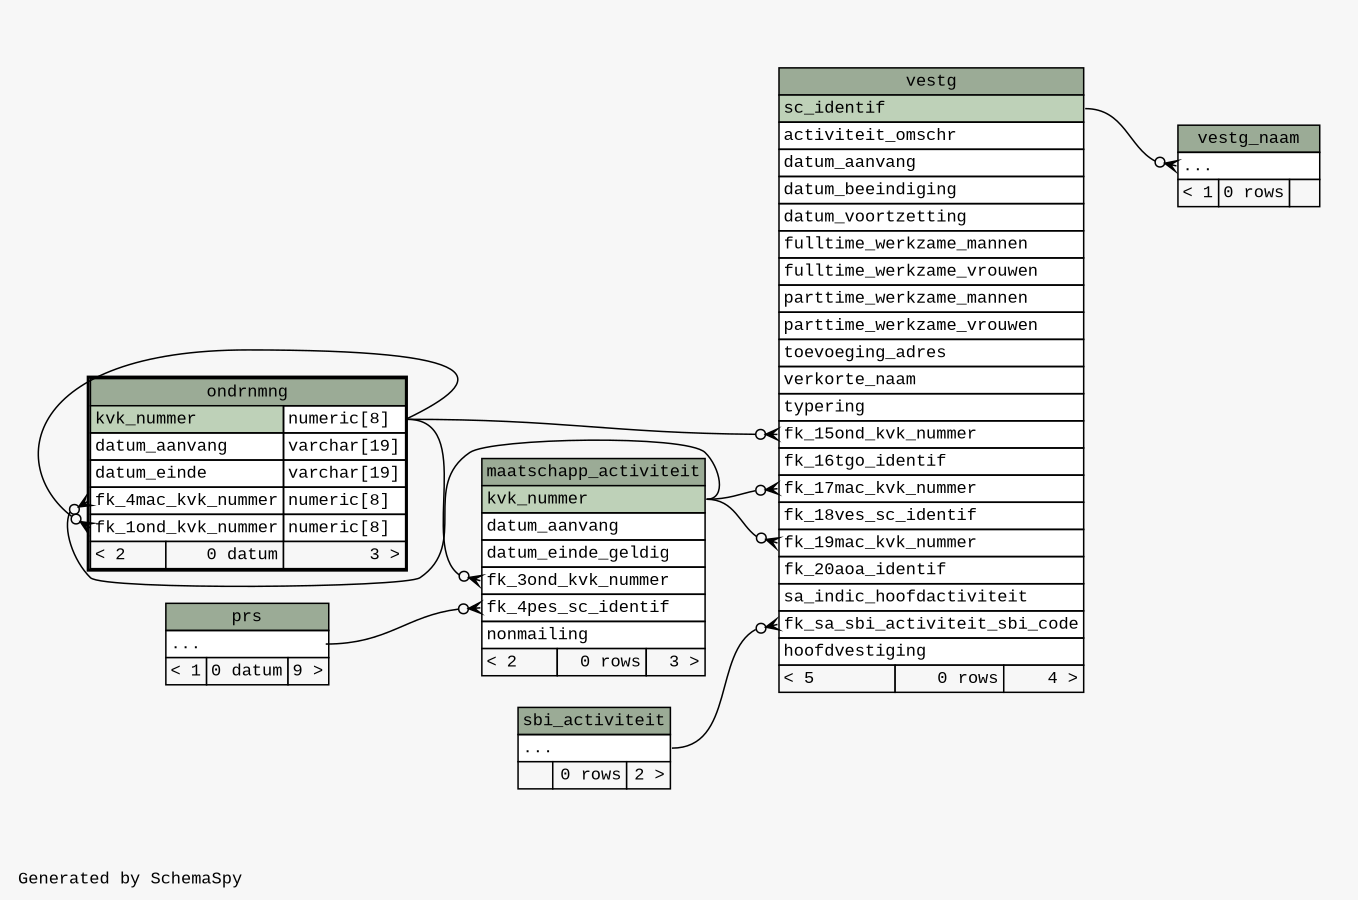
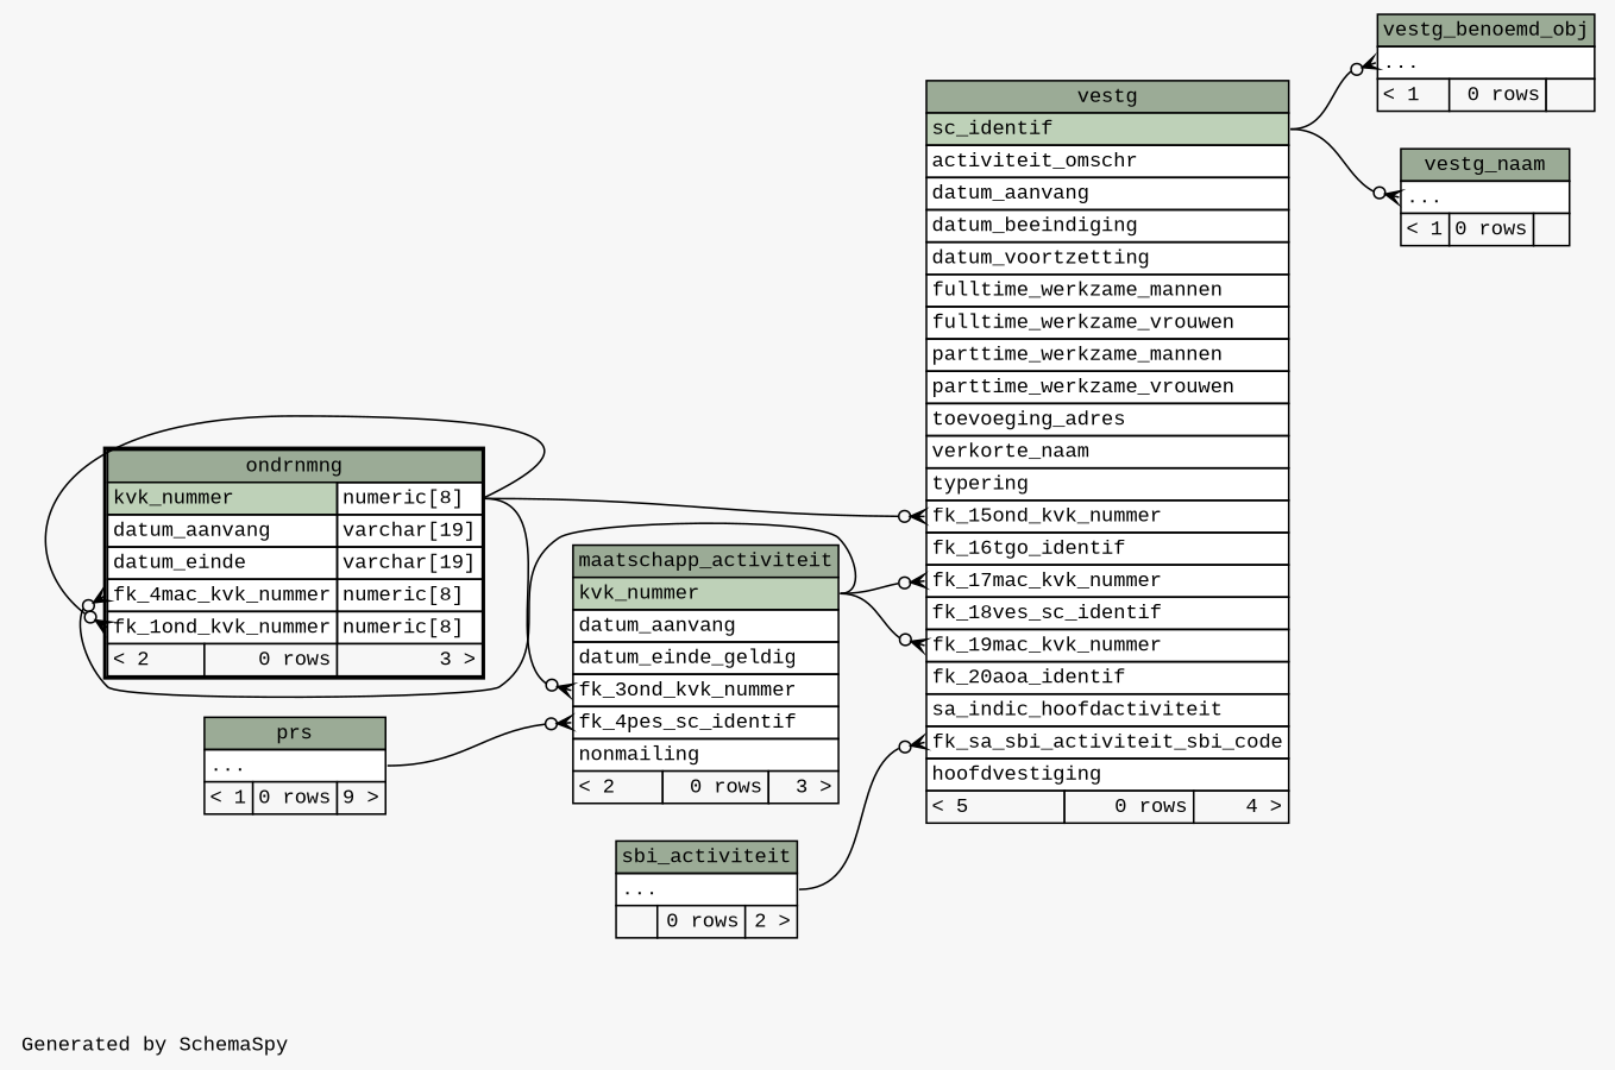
  digraph {
    bgcolor="#f7f7f7"
    fontname="Liberation Mono"
    fontsize=11
    label="\nGenerated by SchemaSpy"
    labeljust=l
    nodesep=0.18
    rankdir=RL
    ranksep=0.46
    node [fontname="Liberation Mono" fontsize=11 shape=plaintext]
    edge [arrowhead=none arrowsize=0.8 arrowtail=crowodot dir=back fontname="Liberation Mono" headport="kvk_nummer.type:e" tailport="elipses:w"]
    n1 [label=<     <TABLE BORDER="0" CELLBORDER="1" CELLSPACING="0" BGCOLOR="#ffffff">       <TR><TD COLSPAN="3" BGCOLOR="#9bab96" ALIGN="CENTER">maatschapp_activiteit</TD></TR>       <TR><TD PORT="kvk_nummer" COLSPAN="3" BGCOLOR="#bed1b8" ALIGN="LEFT">kvk_nummer</TD></TR>       <TR><TD PORT="datum_aanvang" COLSPAN="3" ALIGN="LEFT">datum_aanvang</TD></TR>       <TR><TD PORT="datum_einde_geldig" COLSPAN="3" ALIGN="LEFT">datum_einde_geldig</TD></TR>       <TR><TD PORT="fk_3ond_kvk_nummer" COLSPAN="3" ALIGN="LEFT">fk_3ond_kvk_nummer</TD></TR>       <TR><TD PORT="fk_4pes_sc_identif" COLSPAN="3" ALIGN="LEFT">fk_4pes_sc_identif</TD></TR>       <TR><TD PORT="nonmailing" COLSPAN="3" ALIGN="LEFT">nonmailing</TD></TR>       <TR><TD ALIGN="LEFT" BGCOLOR="#f7f7f7">&lt; 2</TD><TD ALIGN="RIGHT" BGCOLOR="#f7f7f7">0 rows</TD><TD ALIGN="RIGHT" BGCOLOR="#f7f7f7">3 &gt;</TD></TR>     </TABLE>>]
-   n2 [label=<     <TABLE BORDER="2" CELLBORDER="1" CELLSPACING="0" BGCOLOR="#ffffff">       <TR><TD COLSPAN="3" BGCOLOR="#9bab96" ALIGN="CENTER">ondrnmng</TD></TR>       <TR><TD PORT="kvk_nummer" COLSPAN="2" BGCOLOR="#bed1b8" ALIGN="LEFT">kvk_nummer</TD><TD PORT="kvk_nummer.type" ALIGN="LEFT">numeric[8]</TD></TR>       <TR><TD PORT="datum_aanvang" COLSPAN="2" ALIGN="LEFT">datum_aanvang</TD><TD PORT="datum_aanvang.type" ALIGN="LEFT">varchar[19]</TD></TR>       <TR><TD PORT="datum_einde" COLSPAN="2" ALIGN="LEFT">datum_einde</TD><TD PORT="datum_einde.type" ALIGN="LEFT">varchar[19]</TD></TR>       <TR><TD PORT="fk_4mac_kvk_nummer" COLSPAN="2" ALIGN="LEFT">fk_4mac_kvk_nummer</TD><TD PORT="fk_4mac_kvk_nummer.type" ALIGN="LEFT">numeric[8]</TD></TR>       <TR><TD PORT="fk_1ond_kvk_nummer" COLSPAN="2" ALIGN="LEFT">fk_1ond_kvk_nummer</TD><TD PORT="fk_1ond_kvk_nummer.type" ALIGN="LEFT">numeric[8]</TD></TR>       <TR><TD ALIGN="LEFT" BGCOLOR="#f7f7f7">&lt; 2</TD><TD ALIGN="RIGHT" BGCOLOR="#f7f7f7">0 datum</TD><TD ALIGN="RIGHT" BGCOLOR="#f7f7f7">3 &gt;</TD></TR>     </TABLE>>]
-   n3 [label=<     <TABLE BORDER="0" CELLBORDER="1" CELLSPACING="0" BGCOLOR="#ffffff">       <TR><TD COLSPAN="3" BGCOLOR="#9bab96" ALIGN="CENTER">prs</TD></TR>       <TR><TD PORT="elipses" COLSPAN="3" ALIGN="LEFT">...</TD></TR>       <TR><TD ALIGN="LEFT" BGCOLOR="#f7f7f7">&lt; 1</TD><TD ALIGN="RIGHT" BGCOLOR="#f7f7f7">0 datum</TD><TD ALIGN="RIGHT" BGCOLOR="#f7f7f7">9 &gt;</TD></TR>     </TABLE>>]
+   n2 [label=<     <TABLE BORDER="2" CELLBORDER="1" CELLSPACING="0" BGCOLOR="#ffffff">       <TR><TD COLSPAN="3" BGCOLOR="#9bab96" ALIGN="CENTER">ondrnmng</TD></TR>       <TR><TD PORT="kvk_nummer" COLSPAN="2" BGCOLOR="#bed1b8" ALIGN="LEFT">kvk_nummer</TD><TD PORT="kvk_nummer.type" ALIGN="LEFT">numeric[8]</TD></TR>       <TR><TD PORT="datum_aanvang" COLSPAN="2" ALIGN="LEFT">datum_aanvang</TD><TD PORT="datum_aanvang.type" ALIGN="LEFT">varchar[19]</TD></TR>       <TR><TD PORT="datum_einde" COLSPAN="2" ALIGN="LEFT">datum_einde</TD><TD PORT="datum_einde.type" ALIGN="LEFT">varchar[19]</TD></TR>       <TR><TD PORT="fk_4mac_kvk_nummer" COLSPAN="2" ALIGN="LEFT">fk_4mac_kvk_nummer</TD><TD PORT="fk_4mac_kvk_nummer.type" ALIGN="LEFT">numeric[8]</TD></TR>       <TR><TD PORT="fk_1ond_kvk_nummer" COLSPAN="2" ALIGN="LEFT">fk_1ond_kvk_nummer</TD><TD PORT="fk_1ond_kvk_nummer.type" ALIGN="LEFT">numeric[8]</TD></TR>       <TR><TD ALIGN="LEFT" BGCOLOR="#f7f7f7">&lt; 2</TD><TD ALIGN="RIGHT" BGCOLOR="#f7f7f7">0 rows</TD><TD ALIGN="RIGHT" BGCOLOR="#f7f7f7">3 &gt;</TD></TR>     </TABLE>>]
+   n3 [label=<     <TABLE BORDER="0" CELLBORDER="1" CELLSPACING="0" BGCOLOR="#ffffff">       <TR><TD COLSPAN="3" BGCOLOR="#9bab96" ALIGN="CENTER">prs</TD></TR>       <TR><TD PORT="elipses" COLSPAN="3" ALIGN="LEFT">...</TD></TR>       <TR><TD ALIGN="LEFT" BGCOLOR="#f7f7f7">&lt; 1</TD><TD ALIGN="RIGHT" BGCOLOR="#f7f7f7">0 rows</TD><TD ALIGN="RIGHT" BGCOLOR="#f7f7f7">9 &gt;</TD></TR>     </TABLE>>]
    n4 [label=<     <TABLE BORDER="0" CELLBORDER="1" CELLSPACING="0" BGCOLOR="#ffffff">       <TR><TD COLSPAN="3" BGCOLOR="#9bab96" ALIGN="CENTER">vestg</TD></TR>       <TR><TD PORT="sc_identif" COLSPAN="3" BGCOLOR="#bed1b8" ALIGN="LEFT">sc_identif</TD></TR>       <TR><TD PORT="activiteit_omschr" COLSPAN="3" ALIGN="LEFT">activiteit_omschr</TD></TR>       <TR><TD PORT="datum_aanvang" COLSPAN="3" ALIGN="LEFT">datum_aanvang</TD></TR>       <TR><TD PORT="datum_beeindiging" COLSPAN="3" ALIGN="LEFT">datum_beeindiging</TD></TR>       <TR><TD PORT="datum_voortzetting" COLSPAN="3" ALIGN="LEFT">datum_voortzetting</TD></TR>       <TR><TD PORT="fulltime_werkzame_mannen" COLSPAN="3" ALIGN="LEFT">fulltime_werkzame_mannen</TD></TR>       <TR><TD PORT="fulltime_werkzame_vrouwen" COLSPAN="3" ALIGN="LEFT">fulltime_werkzame_vrouwen</TD></TR>       <TR><TD PORT="parttime_werkzame_mannen" COLSPAN="3" ALIGN="LEFT">parttime_werkzame_mannen</TD></TR>       <TR><TD PORT="parttime_werkzame_vrouwen" COLSPAN="3" ALIGN="LEFT">parttime_werkzame_vrouwen</TD></TR>       <TR><TD PORT="toevoeging_adres" COLSPAN="3" ALIGN="LEFT">toevoeging_adres</TD></TR>       <TR><TD PORT="verkorte_naam" COLSPAN="3" ALIGN="LEFT">verkorte_naam</TD></TR>       <TR><TD PORT="typering" COLSPAN="3" ALIGN="LEFT">typering</TD></TR>       <TR><TD PORT="fk_15ond_kvk_nummer" COLSPAN="3" ALIGN="LEFT">fk_15ond_kvk_nummer</TD></TR>       <TR><TD PORT="fk_16tgo_identif" COLSPAN="3" ALIGN="LEFT">fk_16tgo_identif</TD></TR>       <TR><TD PORT="fk_17mac_kvk_nummer" COLSPAN="3" ALIGN="LEFT">fk_17mac_kvk_nummer</TD></TR>       <TR><TD PORT="fk_18ves_sc_identif" COLSPAN="3" ALIGN="LEFT">fk_18ves_sc_identif</TD></TR>       <TR><TD PORT="fk_19mac_kvk_nummer" COLSPAN="3" ALIGN="LEFT">fk_19mac_kvk_nummer</TD></TR>       <TR><TD PORT="fk_20aoa_identif" COLSPAN="3" ALIGN="LEFT">fk_20aoa_identif</TD></TR>       <TR><TD PORT="sa_indic_hoofdactiviteit" COLSPAN="3" ALIGN="LEFT">sa_indic_hoofdactiviteit</TD></TR>       <TR><TD PORT="fk_sa_sbi_activiteit_sbi_code" COLSPAN="3" ALIGN="LEFT">fk_sa_sbi_activiteit_sbi_code</TD></TR>       <TR><TD PORT="hoofdvestiging" COLSPAN="3" ALIGN="LEFT">hoofdvestiging</TD></TR>       <TR><TD ALIGN="LEFT" BGCOLOR="#f7f7f7">&lt; 5</TD><TD ALIGN="RIGHT" BGCOLOR="#f7f7f7">0 rows</TD><TD ALIGN="RIGHT" BGCOLOR="#f7f7f7">4 &gt;</TD></TR>     </TABLE>>]
    n5 [label=<     <TABLE BORDER="0" CELLBORDER="1" CELLSPACING="0" BGCOLOR="#ffffff">       <TR><TD COLSPAN="3" BGCOLOR="#9bab96" ALIGN="CENTER">sbi_activiteit</TD></TR>       <TR><TD PORT="elipses" COLSPAN="3" ALIGN="LEFT">...</TD></TR>       <TR><TD ALIGN="LEFT" BGCOLOR="#f7f7f7">  </TD><TD ALIGN="RIGHT" BGCOLOR="#f7f7f7">0 rows</TD><TD ALIGN="RIGHT" BGCOLOR="#f7f7f7">2 &gt;</TD></TR>     </TABLE>>]
+   n6 [label=<     <TABLE BORDER="0" CELLBORDER="1" CELLSPACING="0" BGCOLOR="#ffffff">       <TR><TD COLSPAN="3" BGCOLOR="#9bab96" ALIGN="CENTER">vestg_benoemd_obj</TD></TR>       <TR><TD PORT="elipses" COLSPAN="3" ALIGN="LEFT">...</TD></TR>       <TR><TD ALIGN="LEFT" BGCOLOR="#f7f7f7">&lt; 1</TD><TD ALIGN="RIGHT" BGCOLOR="#f7f7f7">0 rows</TD><TD ALIGN="RIGHT" BGCOLOR="#f7f7f7">  </TD></TR>     </TABLE>>]
    n7 [label=<     <TABLE BORDER="0" CELLBORDER="1" CELLSPACING="0" BGCOLOR="#ffffff">       <TR><TD COLSPAN="3" BGCOLOR="#9bab96" ALIGN="CENTER">vestg_naam</TD></TR>       <TR><TD PORT="elipses" COLSPAN="3" ALIGN="LEFT">...</TD></TR>       <TR><TD ALIGN="LEFT" BGCOLOR="#f7f7f7">&lt; 1</TD><TD ALIGN="RIGHT" BGCOLOR="#f7f7f7">0 rows</TD><TD ALIGN="RIGHT" BGCOLOR="#f7f7f7">  </TD></TR>     </TABLE>>]
    n1 -> n2 [tailport="fk_3ond_kvk_nummer:w"]
    n1 -> n3 [headport="elipses:e" tailport="fk_4pes_sc_identif:w"]
    n2 -> n1 [headport="kvk_nummer:e" tailport="fk_4mac_kvk_nummer:w"]
    n2 -> n2 [tailport="fk_1ond_kvk_nummer:w"]
    n4 -> n1 [headport="kvk_nummer:e" tailport="fk_17mac_kvk_nummer:w"]
    n4 -> n1 [headport="kvk_nummer:e" tailport="fk_19mac_kvk_nummer:w"]
    n4 -> n2 [tailport="fk_15ond_kvk_nummer:w"]
    n4 -> n5 [headport="elipses:e" tailport="fk_sa_sbi_activiteit_sbi_code:w"]
+   n6 -> n4 [headport="sc_identif:e"]
    n7 -> n4 [headport="sc_identif:e"]
  }
